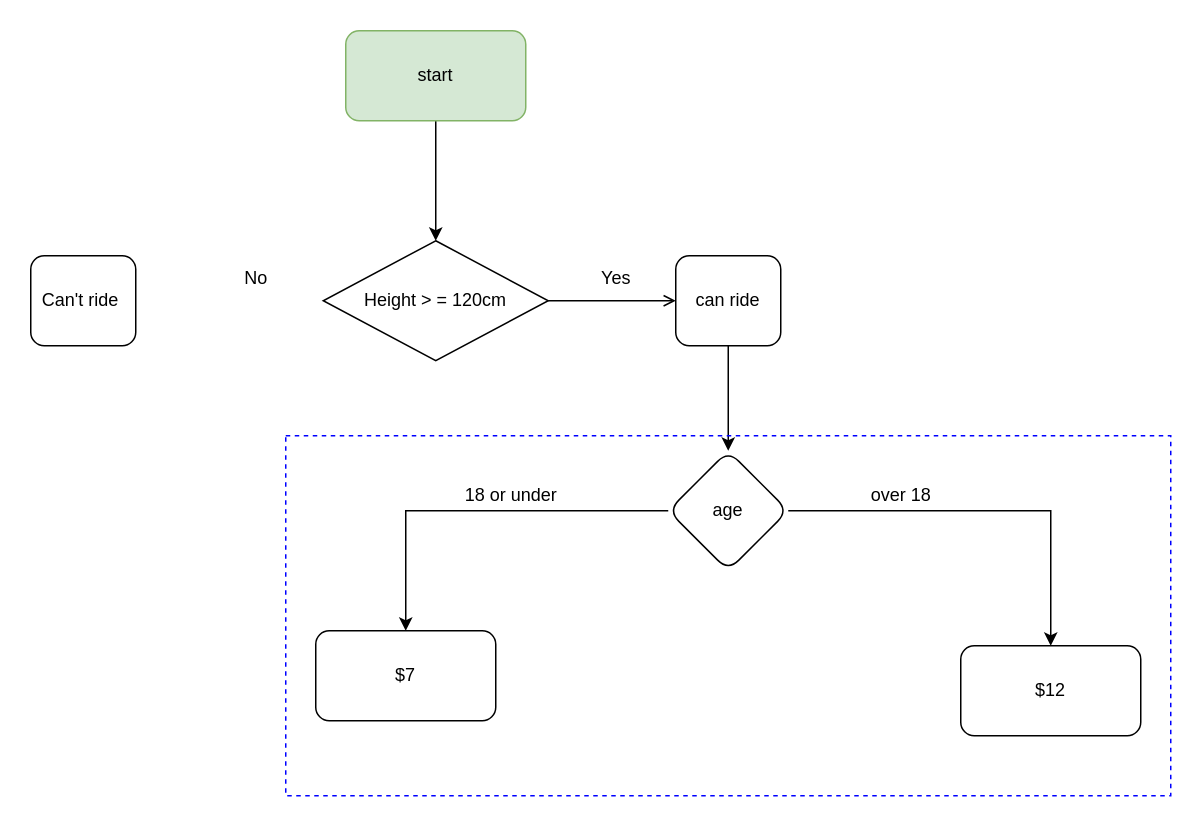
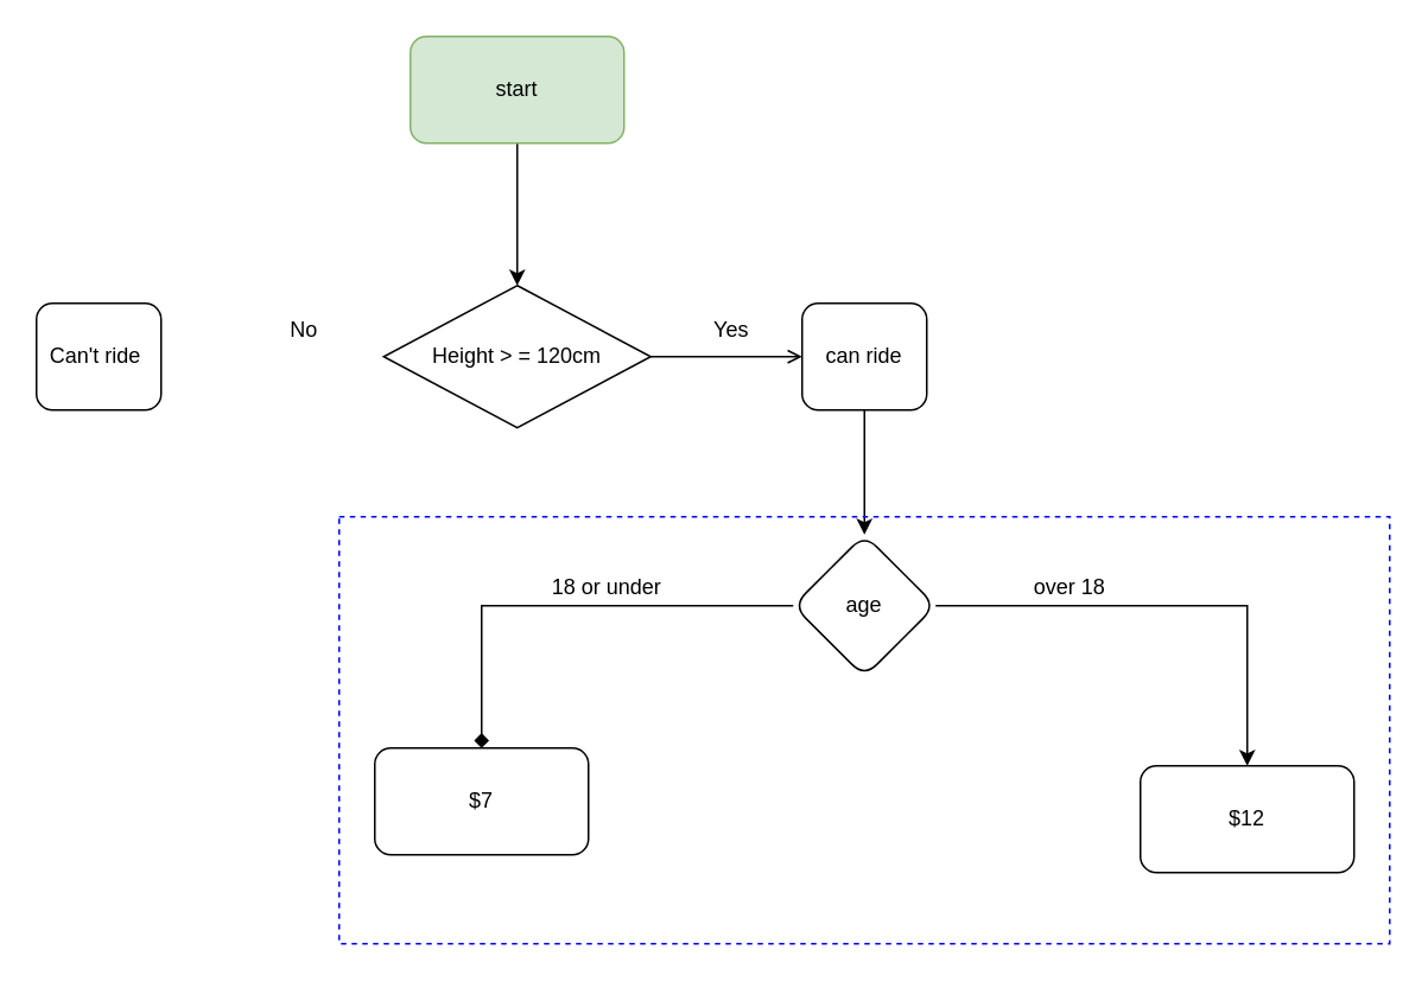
  <mxCell id="0" />
  <mxCell id="1" parent="0" />
  <mxCell id="2" value="" style="edgeStyle=orthogonalEdgeStyle;rounded=0;orthogonalLoop=1;jettySize=auto;html=1;" edge="1" parent="1" source="3"><mxGeometry relative="1" as="geometry"><mxPoint x="290" y="160" as="targetPoint" /></mxGeometry></mxCell>
  <mxCell id="3" value="start" style="rounded=1;whiteSpace=wrap;html=1;fillColor=#d5e8d4;strokeColor=#82b366;" vertex="1" parent="1"><mxGeometry x="230" y="20" width="120" height="60" as="geometry" /></mxCell>
  <mxCell id="4" value="" style="edgeStyle=orthogonalEdgeStyle;rounded=0;orthogonalLoop=1;jettySize=auto;html=1;endArrow=open;" edge="1" parent="1" source="5" target="10"><mxGeometry relative="1" as="geometry"><mxPoint x="460" y="200" as="targetPoint" /></mxGeometry></mxCell>
  <mxCell id="5" value="Height &amp;gt; = 120cm" style="rhombus;whiteSpace=wrap;html=1;" vertex="1" parent="1"><mxGeometry x="215" y="160" width="150" height="80" as="geometry" /></mxCell>
  <mxCell id="6" value="Can't ride&amp;nbsp;" style="rounded=1;whiteSpace=wrap;html=1;" vertex="1" parent="1"><mxGeometry x="20" y="170" width="70" height="60" as="geometry" /></mxCell>
  <mxCell id="7" value="No" style="text;html=1;align=center;verticalAlign=middle;resizable=0;points=[];autosize=1;strokeColor=none;fillColor=none;" vertex="1" parent="1"><mxGeometry x="150" y="170" width="40" height="30" as="geometry" /></mxCell>
  <mxCell id="8" value="Yes" style="text;html=1;align=center;verticalAlign=middle;resizable=0;points=[];autosize=1;strokeColor=none;fillColor=none;" vertex="1" parent="1"><mxGeometry x="390" y="170" width="40" height="30" as="geometry" /></mxCell>
  <mxCell id="9" value="" style="edgeStyle=orthogonalEdgeStyle;rounded=0;orthogonalLoop=1;jettySize=auto;html=1;" edge="1" parent="1" source="10" target="13"><mxGeometry relative="1" as="geometry" /></mxCell>
  <mxCell id="10" value="can ride" style="rounded=1;whiteSpace=wrap;html=1;" vertex="1" parent="1"><mxGeometry x="450" y="170" width="70" height="60" as="geometry" /></mxCell>
- <mxCell id="11" value="" style="edgeStyle=orthogonalEdgeStyle;rounded=0;orthogonalLoop=1;jettySize=auto;html=1;" edge="1" parent="1" source="13" target="14"><mxGeometry relative="1" as="geometry" /></mxCell>
+ <mxCell id="11" value="" style="edgeStyle=orthogonalEdgeStyle;rounded=0;orthogonalLoop=1;jettySize=auto;html=1;endArrow=diamond;" edge="1" parent="1" source="13" target="14"><mxGeometry relative="1" as="geometry" /></mxCell>
  <mxCell id="12" value="" style="edgeStyle=orthogonalEdgeStyle;rounded=0;orthogonalLoop=1;jettySize=auto;html=1;" edge="1" parent="1" source="13" target="15"><mxGeometry relative="1" as="geometry" /></mxCell>
  <mxCell id="13" value="age" style="rhombus;whiteSpace=wrap;html=1;rounded=1;" vertex="1" parent="1"><mxGeometry x="445" y="300" width="80" height="80" as="geometry" /></mxCell>
  <mxCell id="14" value="$7" style="whiteSpace=wrap;html=1;rounded=1;" vertex="1" parent="1"><mxGeometry x="210" y="420" width="120" height="60" as="geometry" /></mxCell>
  <mxCell id="15" value="$12" style="whiteSpace=wrap;html=1;rounded=1;" vertex="1" parent="1"><mxGeometry x="640" y="430" width="120" height="60" as="geometry" /></mxCell>
  <mxCell id="16" value="18 or under" style="text;html=1;align=center;verticalAlign=middle;resizable=0;points=[];autosize=1;strokeColor=none;fillColor=none;" vertex="1" parent="1"><mxGeometry x="300" y="315" width="80" height="30" as="geometry" /></mxCell>
  <mxCell id="17" value="over 18" style="text;html=1;align=center;verticalAlign=middle;resizable=0;points=[];autosize=1;strokeColor=none;fillColor=none;" vertex="1" parent="1"><mxGeometry x="570" y="315" width="60" height="30" as="geometry" /></mxCell>
  <mxCell id="18" value="" style="rounded=0;whiteSpace=wrap;html=1;fillColor=none;dashed=1;strokeColor=#0000FF;" vertex="1" parent="1"><mxGeometry x="190" y="290" width="590" height="240" as="geometry" /></mxCell>
